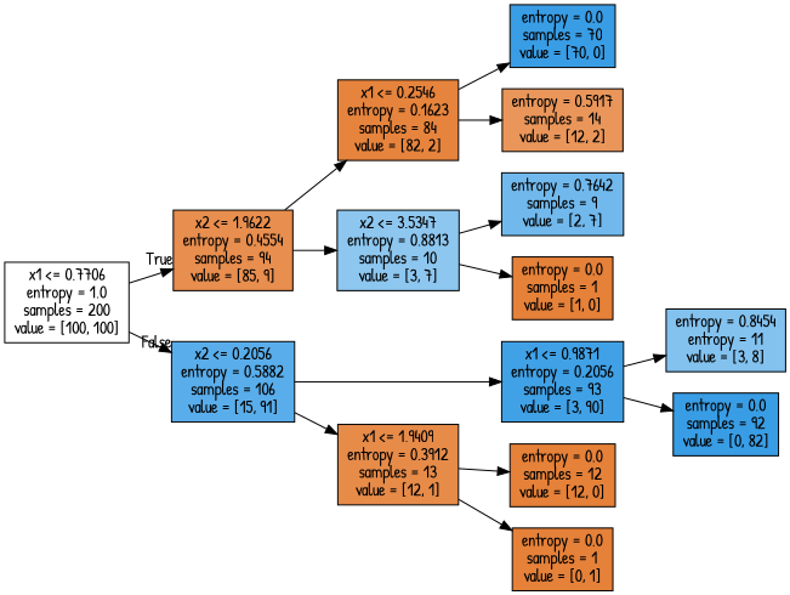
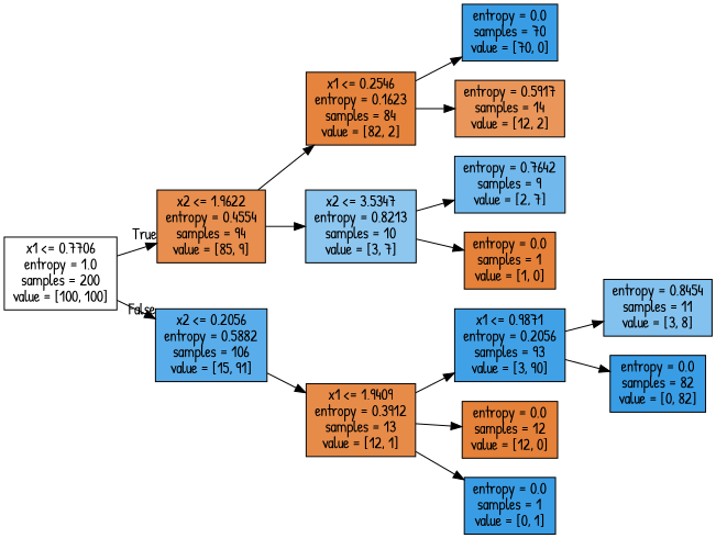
  digraph {
    fontname="Patrick Hand"
    rankdir=LR
    node [color=black fillcolor="#399de5ff" fontname="Patrick Hand" shape=box style=filled]
    edge [fontname="Patrick Hand"]
    n1 [fillcolor="#e5813900" label="x1 <= 0.7706\nentropy = 1.0\nsamples = 200\nvalue = [100, 100]"]
    n2 [fillcolor="#e58139e4" label="x2 <= 1.9622\nentropy = 0.4554\nsamples = 94\nvalue = [85, 9]"]
    n3 [fillcolor="#399de5d5" label="x2 <= 0.2056\nentropy = 0.5882\nsamples = 106\nvalue = [15, 91]"]
    n4 [fillcolor="#e58139f9" label="x1 <= 0.2546\nentropy = 0.1623\nsamples = 84\nvalue = [82, 2]"]
-   n5 [fillcolor="#399de592" label="x2 <= 3.5347\nentropy = 0.8813\nsamples = 10\nvalue = [3, 7]"]
+   n5 [fillcolor="#399de592" label="x2 <= 3.5347\nentropy = 0.8213\nsamples = 10\nvalue = [3, 7]"]
    n6 [fillcolor="#e58139ea" label="x1 <= 1.9409\nentropy = 0.3912\nsamples = 13\nvalue = [12, 1]"]
    n7 [fillcolor="#399de5f6" label="x1 <= 0.9871\nentropy = 0.2056\nsamples = 93\nvalue = [3, 90]"]
    n8 [label="entropy = 0.0\nsamples = 70\nvalue = [70, 0]"]
    n9 [fillcolor="#e58139d4" label="entropy = 0.5917\nsamples = 14\nvalue = [12, 2]"]
    n10 [fillcolor="#399de5b6" label="entropy = 0.7642\nsamples = 9\nvalue = [2, 7]"]
    n11 [fillcolor="#e58139ff" label="entropy = 0.0\nsamples = 1\nvalue = [1, 0]"]
    n12 [fillcolor="#e58139ff" label="entropy = 0.0\nsamples = 12\nvalue = [12, 0]"]
-   n13 [fillcolor="#e58139ff" label="entropy = 0.0\nsamples = 1\nvalue = [0, 1]"]
-   n14 [fillcolor="#399de59f" label="entropy = 0.8454\nentropy = 11\nvalue = [3, 8]"]
-   n15 [label="entropy = 0.0\nsamples = 92\nvalue = [0, 82]"]
+   n13 [label="entropy = 0.0\nsamples = 1\nvalue = [0, 1]"]
+   n14 [fillcolor="#399de59f" label="entropy = 0.8454\nsamples = 11\nvalue = [3, 8]"]
+   n15 [label="entropy = 0.0\nsamples = 82\nvalue = [0, 82]"]
    n1 -> n2 [headlabel=True labelangle=45 labeldistance=2.5]
    n1 -> n3 [headlabel=False labelangle=-45 labeldistance=2.5]
    n2 -> n4
    n2 -> n5
    n3 -> n6
-   n3 -> n7
+   n6 -> n7
    n4 -> n8
    n4 -> n9
    n5 -> n10
    n5 -> n11
    n6 -> n12
    n6 -> n13
    n7 -> n14
    n7 -> n15
  }
